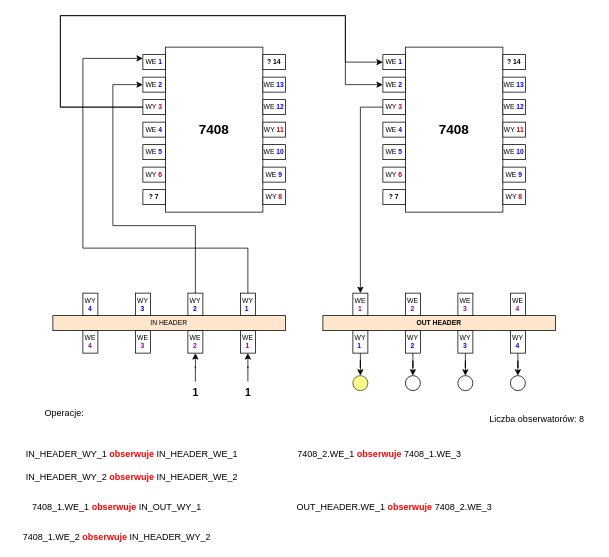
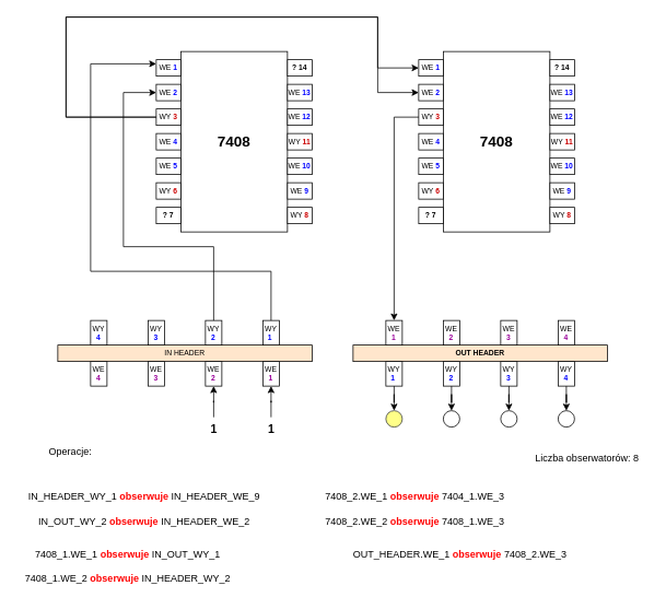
  <mxCell id="0" />
  <mxCell id="1" parent="0" />
  <mxCell id="2" value="" style="group" vertex="1" connectable="0" parent="1"><mxGeometry x="190" y="62" width="190" height="220" as="geometry" /></mxCell>
  <mxCell id="3" value="&lt;font style=&quot;font-size: 18px;&quot;&gt;&lt;b&gt;7408&lt;/b&gt;&lt;/font&gt;" style="rounded=0;whiteSpace=wrap;html=1;fontSize=9;" vertex="1" parent="2"><mxGeometry x="30" width="130" height="220" as="geometry" /></mxCell>
  <mxCell id="4" value="&lt;font style=&quot;font-size: 9px;&quot;&gt;WE &lt;font color=&quot;#0000ff&quot; style=&quot;font-size: 9px;&quot;&gt;&lt;b style=&quot;font-size: 9px;&quot;&gt;1&lt;/b&gt;&lt;/font&gt;&lt;/font&gt;" style="rounded=0;whiteSpace=wrap;html=1;fontSize=9;" vertex="1" parent="2"><mxGeometry y="10" width="30" height="20" as="geometry" /></mxCell>
  <mxCell id="5" value="WE &lt;font color=&quot;#0000ff&quot; style=&quot;font-size: 9px;&quot;&gt;&lt;b style=&quot;font-size: 9px;&quot;&gt;2&lt;/b&gt;&lt;/font&gt;" style="rounded=0;whiteSpace=wrap;html=1;fontSize=9;" vertex="1" parent="2"><mxGeometry y="40" width="30" height="20" as="geometry" /></mxCell>
  <mxCell id="6" value="WY&amp;nbsp;&lt;font color=&quot;#cc0000&quot; style=&quot;font-size: 9px;&quot;&gt;&lt;b style=&quot;font-size: 9px;&quot;&gt;3&lt;/b&gt;&lt;/font&gt;" style="rounded=0;whiteSpace=wrap;html=1;fontSize=9;" vertex="1" parent="2"><mxGeometry y="70" width="30" height="20" as="geometry" /></mxCell>
  <mxCell id="7" value="WE &lt;font color=&quot;#0000ff&quot; style=&quot;font-size: 9px;&quot;&gt;&lt;b style=&quot;font-size: 9px;&quot;&gt;4&lt;/b&gt;&lt;/font&gt;" style="rounded=0;whiteSpace=wrap;html=1;fontSize=9;" vertex="1" parent="2"><mxGeometry y="100" width="30" height="20" as="geometry" /></mxCell>
  <mxCell id="8" value="WE &lt;font color=&quot;#0000ff&quot; style=&quot;font-size: 9px;&quot;&gt;&lt;b style=&quot;font-size: 9px;&quot;&gt;5&lt;/b&gt;&lt;/font&gt;" style="rounded=0;whiteSpace=wrap;html=1;fontSize=9;" vertex="1" parent="2"><mxGeometry y="130" width="30" height="20" as="geometry" /></mxCell>
  <mxCell id="9" value="WY&amp;nbsp;&lt;font color=&quot;#cc0000&quot; style=&quot;font-size: 9px;&quot;&gt;&lt;b style=&quot;font-size: 9px;&quot;&gt;6&lt;/b&gt;&lt;/font&gt;" style="rounded=0;whiteSpace=wrap;html=1;fontSize=9;" vertex="1" parent="2"><mxGeometry y="160" width="30" height="20" as="geometry" /></mxCell>
  <mxCell id="10" value="&lt;b&gt;? 14&lt;/b&gt;" style="rounded=0;whiteSpace=wrap;html=1;fontSize=9;" vertex="1" parent="2"><mxGeometry x="160" y="10" width="30" height="20" as="geometry" /></mxCell>
  <mxCell id="11" value="&lt;b&gt;? 7&lt;/b&gt;" style="rounded=0;whiteSpace=wrap;html=1;fontSize=9;" vertex="1" parent="2"><mxGeometry y="190" width="30" height="20" as="geometry" /></mxCell>
  <mxCell id="12" value="WE&amp;nbsp;&lt;font color=&quot;#0000ff&quot; style=&quot;border-color: var(--border-color);&quot;&gt;&lt;b style=&quot;border-color: var(--border-color);&quot;&gt;13&lt;/b&gt;&lt;/font&gt;" style="rounded=0;whiteSpace=wrap;html=1;fontSize=9;" vertex="1" parent="2"><mxGeometry x="160" y="40" width="30" height="20" as="geometry" /></mxCell>
  <mxCell id="13" value="WE&amp;nbsp;&lt;font color=&quot;#0000ff&quot; style=&quot;border-color: var(--border-color);&quot;&gt;&lt;b style=&quot;border-color: var(--border-color);&quot;&gt;12&lt;/b&gt;&lt;/font&gt;" style="rounded=0;whiteSpace=wrap;html=1;fontSize=9;" vertex="1" parent="2"><mxGeometry x="160" y="70" width="30" height="20" as="geometry" /></mxCell>
  <mxCell id="14" value="WY&amp;nbsp;&lt;font style=&quot;border-color: var(--border-color);&quot; color=&quot;#cc0000&quot;&gt;&lt;b style=&quot;border-color: var(--border-color);&quot;&gt;11&lt;/b&gt;&lt;/font&gt;" style="rounded=0;whiteSpace=wrap;html=1;fontSize=9;" vertex="1" parent="2"><mxGeometry x="160" y="100" width="30" height="20" as="geometry" /></mxCell>
  <mxCell id="15" value="WE&amp;nbsp;&lt;b style=&quot;&quot;&gt;&lt;font color=&quot;#0000ff&quot;&gt;10&lt;/font&gt;&lt;/b&gt;" style="rounded=0;whiteSpace=wrap;html=1;fontSize=9;" vertex="1" parent="2"><mxGeometry x="160" y="130" width="30" height="20" as="geometry" /></mxCell>
  <mxCell id="16" value="WE&amp;nbsp;&lt;b style=&quot;&quot;&gt;&lt;font color=&quot;#0000ff&quot;&gt;9&lt;/font&gt;&lt;/b&gt;" style="rounded=0;whiteSpace=wrap;html=1;fontSize=9;" vertex="1" parent="2"><mxGeometry x="160" y="160" width="30" height="20" as="geometry" /></mxCell>
  <mxCell id="17" value="WY &lt;font color=&quot;#cc0000&quot;&gt;&lt;b&gt;8&lt;/b&gt;&lt;/font&gt;" style="rounded=0;whiteSpace=wrap;html=1;fontSize=9;" vertex="1" parent="2"><mxGeometry x="160" y="190" width="30" height="20" as="geometry" /></mxCell>
  <mxCell id="18" value="" style="group;direction=west;rotation=-180;" vertex="1" connectable="0" parent="1"><mxGeometry x="70" y="390" width="310" height="80" as="geometry" /></mxCell>
  <mxCell id="19" value="" style="group;direction=west;rotation=-180;" vertex="1" connectable="0" parent="18"><mxGeometry y="30" width="310" height="50" as="geometry" /></mxCell>
  <mxCell id="20" value="IN HEADER" style="rounded=0;whiteSpace=wrap;html=1;fontSize=9;direction=west;rotation=0;fillColor=#ffe6cc;" vertex="1" parent="19"><mxGeometry width="310" height="20" as="geometry" /></mxCell>
  <mxCell id="21" value="WE&lt;br&gt;&amp;nbsp;&lt;font style=&quot;&quot; color=&quot;#990099&quot;&gt;&lt;b&gt;1&lt;/b&gt;&lt;/font&gt;&amp;nbsp;" style="rounded=0;whiteSpace=wrap;html=1;fontSize=9;direction=west;rotation=0;" vertex="1" parent="19"><mxGeometry x="250" y="20" width="20" height="30" as="geometry" /></mxCell>
  <mxCell id="22" value="WE&lt;br&gt;&amp;nbsp;&lt;font color=&quot;#990099&quot;&gt;&lt;b&gt;3&lt;/b&gt;&lt;/font&gt;&amp;nbsp;" style="rounded=0;whiteSpace=wrap;html=1;fontSize=9;direction=west;rotation=0;" vertex="1" parent="19"><mxGeometry x="110" y="20" width="20" height="30" as="geometry" /></mxCell>
  <mxCell id="23" value="WE&lt;br&gt;&amp;nbsp;&lt;font style=&quot;border-color: var(--border-color);&quot; color=&quot;#990099&quot;&gt;&lt;b&gt;4&lt;/b&gt;&lt;/font&gt;&amp;nbsp;" style="rounded=0;whiteSpace=wrap;html=1;fontSize=9;direction=west;rotation=0;" vertex="1" parent="19"><mxGeometry x="40" y="20" width="20" height="30" as="geometry" /></mxCell>
  <mxCell id="24" value="WE&lt;br&gt;&amp;nbsp;&lt;font color=&quot;#990099&quot;&gt;&lt;b&gt;2&lt;/b&gt;&lt;/font&gt;&amp;nbsp;" style="rounded=0;whiteSpace=wrap;html=1;fontSize=9;direction=west;rotation=0;" vertex="1" parent="19"><mxGeometry x="180" y="20" width="20" height="30" as="geometry" /></mxCell>
  <mxCell id="25" value="WY &lt;b style=&quot;&quot;&gt;&lt;font color=&quot;#0000ff&quot;&gt;1&lt;/font&gt;&lt;/b&gt;&amp;nbsp;" style="rounded=0;whiteSpace=wrap;html=1;fontSize=9;direction=west;rotation=0;" vertex="1" parent="18"><mxGeometry x="250" width="20" height="30" as="geometry" /></mxCell>
  <mxCell id="26" value="WY&lt;br&gt;&amp;nbsp;&lt;font color=&quot;#0000ff&quot;&gt;&lt;b&gt;2&lt;/b&gt;&lt;/font&gt;&amp;nbsp;" style="rounded=0;whiteSpace=wrap;html=1;fontSize=9;direction=west;rotation=0;" vertex="1" parent="18"><mxGeometry x="180" width="20" height="30" as="geometry" /></mxCell>
  <mxCell id="27" value="WY&lt;br&gt;&amp;nbsp;&lt;font color=&quot;#0000ff&quot;&gt;&lt;b&gt;3&lt;/b&gt;&lt;/font&gt;&amp;nbsp;" style="rounded=0;whiteSpace=wrap;html=1;fontSize=9;direction=west;rotation=0;" vertex="1" parent="18"><mxGeometry x="110" width="20" height="30" as="geometry" /></mxCell>
  <mxCell id="28" value="WY&lt;br&gt;&amp;nbsp;&lt;font color=&quot;#0000ff&quot;&gt;&lt;b&gt;4&lt;/b&gt;&lt;/font&gt;&amp;nbsp;" style="rounded=0;whiteSpace=wrap;html=1;fontSize=9;direction=west;rotation=0;" vertex="1" parent="18"><mxGeometry x="40" width="20" height="30" as="geometry" /></mxCell>
  <mxCell id="29" value="" style="group" vertex="1" connectable="0" parent="1"><mxGeometry x="430" y="390" width="310" height="80" as="geometry" /></mxCell>
  <mxCell id="30" value="" style="group" vertex="1" connectable="0" parent="29"><mxGeometry width="310" height="50" as="geometry" /></mxCell>
  <mxCell id="31" value="&lt;b&gt;OUT HEADER&lt;/b&gt;" style="rounded=0;whiteSpace=wrap;html=1;fontSize=9;fillColor=#ffe6cc;" vertex="1" parent="30"><mxGeometry y="30" width="310" height="20" as="geometry" /></mxCell>
  <mxCell id="32" value="WE&lt;br&gt;&amp;nbsp;&lt;font style=&quot;&quot; color=&quot;#990099&quot;&gt;&lt;b&gt;1&lt;/b&gt;&lt;/font&gt;&amp;nbsp;" style="rounded=0;whiteSpace=wrap;html=1;fontSize=9;" vertex="1" parent="30"><mxGeometry x="40" width="20" height="30" as="geometry" /></mxCell>
  <mxCell id="33" value="WE&lt;br&gt;&amp;nbsp;&lt;font color=&quot;#990099&quot;&gt;&lt;b&gt;3&lt;/b&gt;&lt;/font&gt;&amp;nbsp;" style="rounded=0;whiteSpace=wrap;html=1;fontSize=9;" vertex="1" parent="30"><mxGeometry x="180" width="20" height="30" as="geometry" /></mxCell>
  <mxCell id="34" value="WE&lt;br&gt;&amp;nbsp;&lt;font style=&quot;border-color: var(--border-color);&quot; color=&quot;#990099&quot;&gt;&lt;b&gt;4&lt;/b&gt;&lt;/font&gt;&amp;nbsp;" style="rounded=0;whiteSpace=wrap;html=1;fontSize=9;" vertex="1" parent="30"><mxGeometry x="250" width="20" height="30" as="geometry" /></mxCell>
  <mxCell id="35" value="WE&lt;br&gt;&amp;nbsp;&lt;font color=&quot;#990099&quot;&gt;&lt;b&gt;2&lt;/b&gt;&lt;/font&gt;&amp;nbsp;" style="rounded=0;whiteSpace=wrap;html=1;fontSize=9;" vertex="1" parent="30"><mxGeometry x="110" width="20" height="30" as="geometry" /></mxCell>
  <mxCell id="36" value="WY &lt;b style=&quot;&quot;&gt;&lt;font color=&quot;#0000ff&quot;&gt;1&lt;/font&gt;&lt;/b&gt;&amp;nbsp;" style="rounded=0;whiteSpace=wrap;html=1;fontSize=9;" vertex="1" parent="29"><mxGeometry x="40" y="50" width="20" height="30" as="geometry" /></mxCell>
  <mxCell id="37" value="WY&lt;br&gt;&amp;nbsp;&lt;font color=&quot;#0000ff&quot;&gt;&lt;b&gt;2&lt;/b&gt;&lt;/font&gt;&amp;nbsp;" style="rounded=0;whiteSpace=wrap;html=1;fontSize=9;" vertex="1" parent="29"><mxGeometry x="110" y="50" width="20" height="30" as="geometry" /></mxCell>
  <mxCell id="38" value="WY&lt;br&gt;&amp;nbsp;&lt;font color=&quot;#0000ff&quot;&gt;&lt;b&gt;3&lt;/b&gt;&lt;/font&gt;&amp;nbsp;" style="rounded=0;whiteSpace=wrap;html=1;fontSize=9;" vertex="1" parent="29"><mxGeometry x="180" y="50" width="20" height="30" as="geometry" /></mxCell>
  <mxCell id="39" value="WY&lt;br&gt;&amp;nbsp;&lt;font color=&quot;#0000ff&quot;&gt;&lt;b&gt;4&lt;/b&gt;&lt;/font&gt;&amp;nbsp;" style="rounded=0;whiteSpace=wrap;html=1;fontSize=9;" vertex="1" parent="29"><mxGeometry x="250" y="50" width="20" height="30" as="geometry" /></mxCell>
  <mxCell id="40" value="" style="ellipse;whiteSpace=wrap;html=1;aspect=fixed;labelBackgroundColor=#FFFF33;labelBorderColor=#FFFF33;fillColor=#ffff88;strokeColor=#36393d;" vertex="1" parent="1"><mxGeometry x="470" y="500" width="20" height="20" as="geometry" /></mxCell>
  <mxCell id="41" value="" style="ellipse;whiteSpace=wrap;html=1;aspect=fixed;" vertex="1" parent="1"><mxGeometry x="540" y="500" width="20" height="20" as="geometry" /></mxCell>
  <mxCell id="42" value="" style="ellipse;whiteSpace=wrap;html=1;aspect=fixed;" vertex="1" parent="1"><mxGeometry x="610" y="500" width="20" height="20" as="geometry" /></mxCell>
  <mxCell id="43" value="" style="ellipse;whiteSpace=wrap;html=1;aspect=fixed;" vertex="1" parent="1"><mxGeometry x="680" y="500" width="20" height="20" as="geometry" /></mxCell>
  <mxCell id="44" style="edgeStyle=orthogonalEdgeStyle;rounded=0;orthogonalLoop=1;jettySize=auto;html=1;" edge="1" parent="1" source="37" target="41"><mxGeometry relative="1" as="geometry" /></mxCell>
  <mxCell id="45" style="edgeStyle=orthogonalEdgeStyle;rounded=0;orthogonalLoop=1;jettySize=auto;html=1;entryX=0.5;entryY=0;entryDx=0;entryDy=0;" edge="1" parent="1" source="38" target="42"><mxGeometry relative="1" as="geometry" /></mxCell>
  <mxCell id="46" style="edgeStyle=orthogonalEdgeStyle;rounded=0;orthogonalLoop=1;jettySize=auto;html=1;entryX=0.5;entryY=0;entryDx=0;entryDy=0;" edge="1" parent="1" source="39" target="43"><mxGeometry relative="1" as="geometry" /></mxCell>
  <mxCell id="47" style="edgeStyle=orthogonalEdgeStyle;rounded=0;orthogonalLoop=1;jettySize=auto;html=1;entryX=0.5;entryY=0;entryDx=0;entryDy=0;" edge="1" parent="1" source="36" target="40"><mxGeometry relative="1" as="geometry" /></mxCell>
  <mxCell id="48" style="edgeStyle=orthogonalEdgeStyle;rounded=0;orthogonalLoop=1;jettySize=auto;html=1;entryX=0.5;entryY=0;entryDx=0;entryDy=0;" edge="1" parent="1" source="49" target="24"><mxGeometry relative="1" as="geometry" /></mxCell>
  <mxCell id="49" value="1" style="text;html=1;align=center;verticalAlign=middle;resizable=0;points=[];autosize=1;strokeColor=none;fillColor=none;fontStyle=1;fontSize=14;" vertex="1" parent="1"><mxGeometry x="245" y="508" width="30" height="30" as="geometry" /></mxCell>
  <mxCell id="50" style="edgeStyle=orthogonalEdgeStyle;rounded=0;orthogonalLoop=1;jettySize=auto;html=1;entryX=0.5;entryY=0;entryDx=0;entryDy=0;" edge="1" parent="1" source="51" target="21"><mxGeometry relative="1" as="geometry" /></mxCell>
  <mxCell id="51" value="1" style="text;html=1;align=center;verticalAlign=middle;resizable=0;points=[];autosize=1;strokeColor=none;fillColor=none;fontStyle=1;fontSize=14;" vertex="1" parent="1"><mxGeometry x="315" y="508" width="30" height="30" as="geometry" /></mxCell>
  <mxCell id="52" style="edgeStyle=orthogonalEdgeStyle;rounded=0;orthogonalLoop=1;jettySize=auto;html=1;" edge="1" parent="1" source="25" target="4"><mxGeometry relative="1" as="geometry"><mxPoint x="190" y="77" as="targetPoint" /><Array as="points"><mxPoint x="330" y="330" /><mxPoint x="110" y="330" /><mxPoint x="110" y="77" /></Array></mxGeometry></mxCell>
  <mxCell id="53" style="edgeStyle=orthogonalEdgeStyle;rounded=0;orthogonalLoop=1;jettySize=auto;html=1;entryX=0;entryY=0.5;entryDx=0;entryDy=0;" edge="1" parent="1" source="26" target="5"><mxGeometry relative="1" as="geometry"><Array as="points"><mxPoint x="260" y="300" /><mxPoint x="150" y="300" /><mxPoint x="150" y="112" /></Array></mxGeometry></mxCell>
  <mxCell id="54" value="" style="group" vertex="1" connectable="0" parent="1"><mxGeometry x="510" y="62" width="190" height="220" as="geometry" /></mxCell>
  <mxCell id="55" value="&lt;font style=&quot;font-size: 18px;&quot;&gt;&lt;b&gt;7408&lt;/b&gt;&lt;/font&gt;" style="rounded=0;whiteSpace=wrap;html=1;fontSize=9;" vertex="1" parent="54"><mxGeometry x="30" width="130" height="220" as="geometry" /></mxCell>
  <mxCell id="56" value="&lt;font style=&quot;font-size: 9px;&quot;&gt;WE &lt;font color=&quot;#0000ff&quot; style=&quot;font-size: 9px;&quot;&gt;&lt;b style=&quot;font-size: 9px;&quot;&gt;1&lt;/b&gt;&lt;/font&gt;&lt;/font&gt;" style="rounded=0;whiteSpace=wrap;html=1;fontSize=9;" vertex="1" parent="54"><mxGeometry y="10" width="30" height="20" as="geometry" /></mxCell>
  <mxCell id="57" value="WE &lt;font color=&quot;#0000ff&quot; style=&quot;font-size: 9px;&quot;&gt;&lt;b style=&quot;font-size: 9px;&quot;&gt;2&lt;/b&gt;&lt;/font&gt;" style="rounded=0;whiteSpace=wrap;html=1;fontSize=9;" vertex="1" parent="54"><mxGeometry y="40" width="30" height="20" as="geometry" /></mxCell>
  <mxCell id="58" value="WY&amp;nbsp;&lt;font color=&quot;#cc0000&quot; style=&quot;font-size: 9px;&quot;&gt;&lt;b style=&quot;font-size: 9px;&quot;&gt;3&lt;/b&gt;&lt;/font&gt;" style="rounded=0;whiteSpace=wrap;html=1;fontSize=9;" vertex="1" parent="54"><mxGeometry y="70" width="30" height="20" as="geometry" /></mxCell>
  <mxCell id="59" value="WE &lt;font color=&quot;#0000ff&quot; style=&quot;font-size: 9px;&quot;&gt;&lt;b style=&quot;font-size: 9px;&quot;&gt;4&lt;/b&gt;&lt;/font&gt;" style="rounded=0;whiteSpace=wrap;html=1;fontSize=9;" vertex="1" parent="54"><mxGeometry y="100" width="30" height="20" as="geometry" /></mxCell>
  <mxCell id="60" value="WE &lt;font color=&quot;#0000ff&quot; style=&quot;font-size: 9px;&quot;&gt;&lt;b style=&quot;font-size: 9px;&quot;&gt;5&lt;/b&gt;&lt;/font&gt;" style="rounded=0;whiteSpace=wrap;html=1;fontSize=9;" vertex="1" parent="54"><mxGeometry y="130" width="30" height="20" as="geometry" /></mxCell>
  <mxCell id="61" value="WY&amp;nbsp;&lt;font color=&quot;#cc0000&quot; style=&quot;font-size: 9px;&quot;&gt;&lt;b style=&quot;font-size: 9px;&quot;&gt;6&lt;/b&gt;&lt;/font&gt;" style="rounded=0;whiteSpace=wrap;html=1;fontSize=9;" vertex="1" parent="54"><mxGeometry y="160" width="30" height="20" as="geometry" /></mxCell>
  <mxCell id="62" value="&lt;b&gt;? 14&lt;/b&gt;" style="rounded=0;whiteSpace=wrap;html=1;fontSize=9;" vertex="1" parent="54"><mxGeometry x="160" y="10" width="30" height="20" as="geometry" /></mxCell>
  <mxCell id="63" value="&lt;b&gt;? 7&lt;/b&gt;" style="rounded=0;whiteSpace=wrap;html=1;fontSize=9;" vertex="1" parent="54"><mxGeometry y="190" width="30" height="20" as="geometry" /></mxCell>
  <mxCell id="64" value="WE&amp;nbsp;&lt;font color=&quot;#0000ff&quot; style=&quot;border-color: var(--border-color);&quot;&gt;&lt;b style=&quot;border-color: var(--border-color);&quot;&gt;13&lt;/b&gt;&lt;/font&gt;" style="rounded=0;whiteSpace=wrap;html=1;fontSize=9;" vertex="1" parent="54"><mxGeometry x="160" y="40" width="30" height="20" as="geometry" /></mxCell>
  <mxCell id="65" value="WE&amp;nbsp;&lt;font color=&quot;#0000ff&quot; style=&quot;border-color: var(--border-color);&quot;&gt;&lt;b style=&quot;border-color: var(--border-color);&quot;&gt;12&lt;/b&gt;&lt;/font&gt;" style="rounded=0;whiteSpace=wrap;html=1;fontSize=9;" vertex="1" parent="54"><mxGeometry x="160" y="70" width="30" height="20" as="geometry" /></mxCell>
  <mxCell id="66" value="WY&amp;nbsp;&lt;font style=&quot;border-color: var(--border-color);&quot; color=&quot;#cc0000&quot;&gt;&lt;b style=&quot;border-color: var(--border-color);&quot;&gt;11&lt;/b&gt;&lt;/font&gt;" style="rounded=0;whiteSpace=wrap;html=1;fontSize=9;" vertex="1" parent="54"><mxGeometry x="160" y="100" width="30" height="20" as="geometry" /></mxCell>
  <mxCell id="67" value="WE&amp;nbsp;&lt;b style=&quot;&quot;&gt;&lt;font color=&quot;#0000ff&quot;&gt;10&lt;/font&gt;&lt;/b&gt;" style="rounded=0;whiteSpace=wrap;html=1;fontSize=9;" vertex="1" parent="54"><mxGeometry x="160" y="130" width="30" height="20" as="geometry" /></mxCell>
  <mxCell id="68" value="WE&amp;nbsp;&lt;b style=&quot;&quot;&gt;&lt;font color=&quot;#0000ff&quot;&gt;9&lt;/font&gt;&lt;/b&gt;" style="rounded=0;whiteSpace=wrap;html=1;fontSize=9;" vertex="1" parent="54"><mxGeometry x="160" y="160" width="30" height="20" as="geometry" /></mxCell>
  <mxCell id="69" value="WY &lt;font color=&quot;#cc0000&quot;&gt;&lt;b&gt;8&lt;/b&gt;&lt;/font&gt;" style="rounded=0;whiteSpace=wrap;html=1;fontSize=9;" vertex="1" parent="54"><mxGeometry x="160" y="190" width="30" height="20" as="geometry" /></mxCell>
  <mxCell id="70" style="edgeStyle=orthogonalEdgeStyle;rounded=0;orthogonalLoop=1;jettySize=auto;html=1;entryX=0;entryY=0.5;entryDx=0;entryDy=0;" edge="1" parent="1" source="6" target="56"><mxGeometry relative="1" as="geometry"><Array as="points"><mxPoint x="80" y="142" /><mxPoint x="80" y="20" /><mxPoint x="460" y="20" /><mxPoint x="460" y="82" /></Array></mxGeometry></mxCell>
  <mxCell id="71" style="edgeStyle=orthogonalEdgeStyle;rounded=0;orthogonalLoop=1;jettySize=auto;html=1;entryX=0;entryY=0.5;entryDx=0;entryDy=0;" edge="1" parent="1" source="6" target="57"><mxGeometry relative="1" as="geometry"><Array as="points"><mxPoint x="80" y="142" /><mxPoint x="80" y="20" /><mxPoint x="460" y="20" /><mxPoint x="460" y="112" /></Array></mxGeometry></mxCell>
  <mxCell id="72" style="edgeStyle=orthogonalEdgeStyle;rounded=0;orthogonalLoop=1;jettySize=auto;html=1;entryX=0.5;entryY=0;entryDx=0;entryDy=0;" edge="1" parent="1" source="58" target="32"><mxGeometry relative="1" as="geometry" /></mxCell>
  <mxCell id="73" value="Operacje:" style="text;html=1;align=center;verticalAlign=middle;resizable=0;points=[];autosize=1;strokeColor=none;fillColor=none;" vertex="1" parent="1"><mxGeometry x="45" y="535" width="80" height="30" as="geometry" /></mxCell>
  <mxCell id="74" value="7408_1.WE_1 &lt;b&gt;&lt;font color=&quot;#ff0000&quot;&gt;obserwuje &lt;/font&gt;&lt;/b&gt;IN_OUT_WY_1" style="text;html=1;align=center;verticalAlign=middle;resizable=0;points=[];autosize=1;strokeColor=none;fillColor=none;" vertex="1" parent="1"><mxGeometry x="20" y="660" width="270" height="30" as="geometry" /></mxCell>
- <mxCell id="75" value="7408_1.WE_2&amp;nbsp;&lt;b&gt;&lt;font color=&quot;#ff0000&quot;&gt;obserwuje &lt;/font&gt;&lt;/b&gt;IN_HEADER_WY_2" style="text;html=1;align=center;verticalAlign=middle;resizable=0;points=[];autosize=1;strokeColor=none;fillColor=none;" vertex="1" parent="1"><mxGeometry x="20" y="700" width="270" height="30" as="geometry" /></mxCell>
- <mxCell id="76" value="IN_HEADER_WY_2&amp;nbsp;&lt;b&gt;&lt;font color=&quot;#ff0000&quot;&gt;obserwuje &lt;/font&gt;&lt;/b&gt;IN_HEADER_WE_2" style="text;html=1;align=center;verticalAlign=middle;resizable=0;points=[];autosize=1;strokeColor=none;fillColor=none;" vertex="1" parent="1"><mxGeometry x="20" y="620" width="310" height="30" as="geometry" /></mxCell>
- <mxCell id="77" value="IN_HEADER_WY_1&amp;nbsp;&lt;b&gt;&lt;font color=&quot;#ff0000&quot;&gt;obserwuje &lt;/font&gt;&lt;/b&gt;IN_HEADER_WE_1" style="text;html=1;align=center;verticalAlign=middle;resizable=0;points=[];autosize=1;strokeColor=none;fillColor=none;" vertex="1" parent="1"><mxGeometry x="20" y="590" width="310" height="30" as="geometry" /></mxCell>
- <mxCell id="78" value="7408_2.WE_1 &lt;b&gt;&lt;font color=&quot;#ff0000&quot;&gt;obserwuje&amp;nbsp;&lt;/font&gt;&lt;/b&gt;7408_1.WE_3" style="text;html=1;align=center;verticalAlign=middle;resizable=0;points=[];autosize=1;strokeColor=none;fillColor=none;" vertex="1" parent="1"><mxGeometry x="385" y="590" width="240" height="30" as="geometry" /></mxCell>
- <mxCell id="80" value="OUT_HEADER.WE_1&amp;nbsp;&lt;b&gt;&lt;font color=&quot;#ff0000&quot;&gt;obserwuje&amp;nbsp;&lt;/font&gt;&lt;/b&gt;7408_2.WE_3" style="text;html=1;align=center;verticalAlign=middle;resizable=0;points=[];autosize=1;strokeColor=none;fillColor=none;" vertex="1" parent="1"><mxGeometry x="385" y="660" width="280" height="30" as="geometry" /></mxCell>
+ <mxCell id="75" value="7408_1.WE_2&amp;nbsp;&lt;b&gt;&lt;font color=&quot;#ff0000&quot;&gt;obserwuje &lt;/font&gt;&lt;/b&gt;IN_HEADER_WY_2" style="text;html=1;align=center;verticalAlign=middle;resizable=0;points=[];autosize=1;strokeColor=none;fillColor=none;" vertex="1" parent="1"><mxGeometry x="20" y="690" width="270" height="30" as="geometry" /></mxCell>
+ <mxCell id="76" value="IN_OUT_WY_2&amp;nbsp;&lt;b&gt;&lt;font color=&quot;#ff0000&quot;&gt;obserwuje &lt;/font&gt;&lt;/b&gt;IN_HEADER_WE_2" style="text;html=1;align=center;verticalAlign=middle;resizable=0;points=[];autosize=1;strokeColor=none;fillColor=none;" vertex="1" parent="1"><mxGeometry x="20" y="620" width="310" height="30" as="geometry" /></mxCell>
+ <mxCell id="77" value="IN_HEADER_WY_1&amp;nbsp;&lt;b&gt;&lt;font color=&quot;#ff0000&quot;&gt;obserwuje &lt;/font&gt;&lt;/b&gt;IN_HEADER_WE_9" style="text;html=1;align=center;verticalAlign=middle;resizable=0;points=[];autosize=1;strokeColor=none;fillColor=none;" vertex="1" parent="1"><mxGeometry x="20" y="590" width="310" height="30" as="geometry" /></mxCell>
+ <mxCell id="78" value="7408_2.WE_1 &lt;b&gt;&lt;font color=&quot;#ff0000&quot;&gt;obserwuje&amp;nbsp;&lt;/font&gt;&lt;/b&gt;7404_1.WE_3" style="text;html=1;align=center;verticalAlign=middle;resizable=0;points=[];autosize=1;strokeColor=none;fillColor=none;" vertex="1" parent="1"><mxGeometry x="385" y="590" width="240" height="30" as="geometry" /></mxCell>
+ <mxCell id="79" value="7408_2.WE_2&amp;nbsp;&lt;b&gt;&lt;font color=&quot;#ff0000&quot;&gt;obserwuje&amp;nbsp;&lt;/font&gt;&lt;/b&gt;7408_1.WE_3" style="text;html=1;align=center;verticalAlign=middle;resizable=0;points=[];autosize=1;strokeColor=none;fillColor=none;" vertex="1" parent="1"><mxGeometry x="385" y="620" width="240" height="30" as="geometry" /></mxCell>
+ <mxCell id="80" value="OUT_HEADER.WE_1&amp;nbsp;&lt;b&gt;&lt;font color=&quot;#ff0000&quot;&gt;obserwuje&amp;nbsp;&lt;/font&gt;&lt;/b&gt;7408_2.WE_3" style="text;html=1;align=center;verticalAlign=middle;resizable=0;points=[];autosize=1;strokeColor=none;fillColor=none;" vertex="1" parent="1"><mxGeometry x="420" y="660" width="280" height="30" as="geometry" /></mxCell>
  <mxCell id="81" value="Liczba obserwatorów: 8" style="text;html=1;align=center;verticalAlign=middle;resizable=0;points=[];autosize=1;strokeColor=none;fillColor=none;" vertex="1" parent="1"><mxGeometry x="640" y="543" width="150" height="30" as="geometry" /></mxCell>
